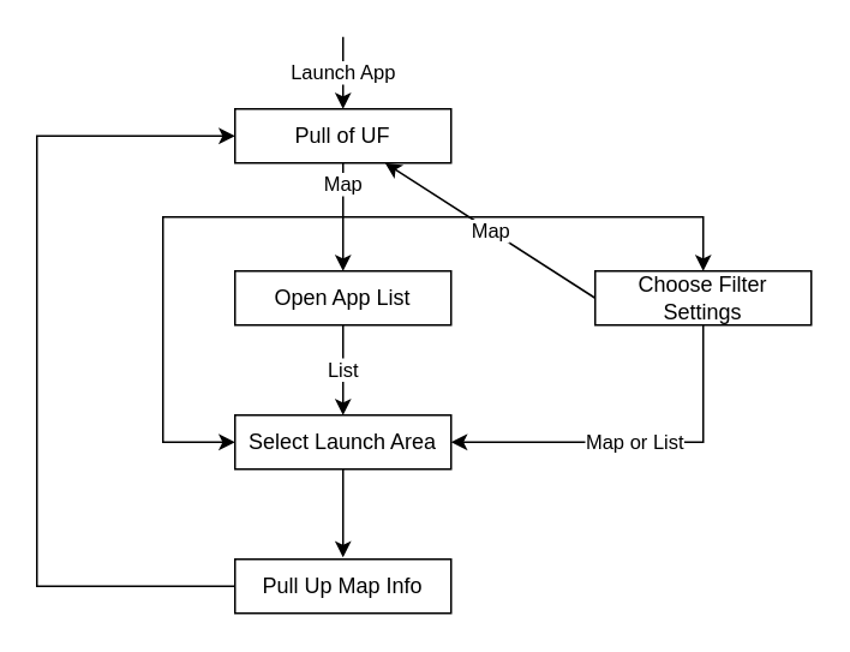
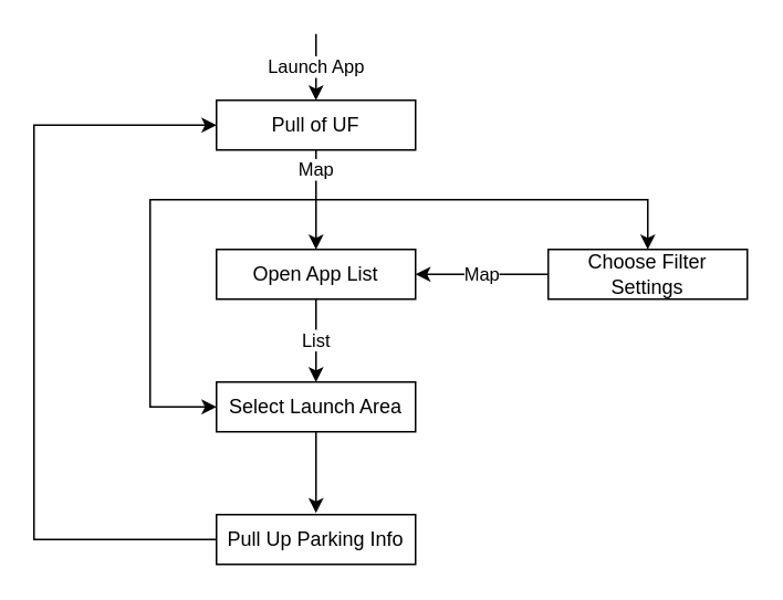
  <mxCell id="0" />
  <mxCell id="1" parent="0" />
  <mxCell id="2" value="Pull of UF" style="rounded=0;whiteSpace=wrap;html=1;" vertex="1" parent="1"><mxGeometry x="130" y="60" width="120" height="30" as="geometry" /></mxCell>
  <mxCell id="3" value="Open App List" style="rounded=0;whiteSpace=wrap;html=1;" vertex="1" parent="1"><mxGeometry x="130" y="150" width="120" height="30" as="geometry" /></mxCell>
  <mxCell id="4" value="Choose Filter Settings" style="rounded=0;whiteSpace=wrap;html=1;" vertex="1" parent="1"><mxGeometry x="330" y="150" width="120" height="30" as="geometry" /></mxCell>
  <mxCell id="5" value="Select Launch Area" style="rounded=0;whiteSpace=wrap;html=1;" vertex="1" parent="1"><mxGeometry x="130" y="230" width="120" height="30" as="geometry" /></mxCell>
- <mxCell id="6" value="Pull Up Map Info" style="rounded=0;whiteSpace=wrap;html=1;" vertex="1" parent="1"><mxGeometry x="130" y="310" width="120" height="30" as="geometry" /></mxCell>
+ <mxCell id="6" value="Pull Up Parking Info" style="rounded=0;whiteSpace=wrap;html=1;" vertex="1" parent="1"><mxGeometry x="130" y="310" width="120" height="30" as="geometry" /></mxCell>
  <mxCell id="7" value="Launch App" style="endArrow=classic;html=1;rounded=0;entryX=0.5;entryY=0;entryDx=0;entryDy=0;" edge="1" parent="1" target="2"><mxGeometry width="50" height="50" relative="1" as="geometry"><mxPoint x="190" y="20" as="sourcePoint" /><mxPoint x="200" y="170" as="targetPoint" /></mxGeometry></mxCell>
  <mxCell id="8" value="Map" style="endArrow=classic;html=1;rounded=0;entryX=0.5;entryY=0;entryDx=0;entryDy=0;exitX=0.5;exitY=1;exitDx=0;exitDy=0;" edge="1" parent="1" source="2" target="3"><mxGeometry x="-0.6" width="50" height="50" relative="1" as="geometry"><mxPoint x="150" y="220" as="sourcePoint" /><mxPoint x="200" y="170" as="targetPoint" /><mxPoint as="offset" /></mxGeometry></mxCell>
  <mxCell id="9" value="" style="endArrow=classic;html=1;rounded=0;entryX=0.5;entryY=0;entryDx=0;entryDy=0;" edge="1" parent="1" target="4"><mxGeometry width="50" height="50" relative="1" as="geometry"><mxPoint x="190" y="120" as="sourcePoint" /><mxPoint x="200" y="170" as="targetPoint" /><Array as="points"><mxPoint x="390" y="120" /></Array></mxGeometry></mxCell>
  <mxCell id="10" value="" style="endArrow=classic;html=1;rounded=0;entryX=0;entryY=0.5;entryDx=0;entryDy=0;" edge="1" parent="1" target="5"><mxGeometry width="50" height="50" relative="1" as="geometry"><mxPoint x="190" y="120" as="sourcePoint" /><mxPoint x="200" y="170" as="targetPoint" /><Array as="points"><mxPoint x="90" y="120" /><mxPoint x="90" y="245" /></Array></mxGeometry></mxCell>
  <mxCell id="11" value="List" style="endArrow=classic;html=1;rounded=0;entryX=0.5;entryY=0;entryDx=0;entryDy=0;exitX=0.5;exitY=1;exitDx=0;exitDy=0;" edge="1" parent="1" source="3" target="5"><mxGeometry width="50" height="50" relative="1" as="geometry"><mxPoint x="150" y="220" as="sourcePoint" /><mxPoint x="200" y="170" as="targetPoint" /></mxGeometry></mxCell>
- <mxCell id="12" value="Map" style="endArrow=classic;html=1;rounded=0;exitX=0;exitY=0.5;exitDx=0;exitDy=0;" edge="1" parent="1" source="4" target="2"><mxGeometry width="50" height="50" relative="1" as="geometry"><mxPoint x="150" y="220" as="sourcePoint" /><mxPoint x="200" y="170" as="targetPoint" /></mxGeometry></mxCell>
- <mxCell id="13" value="Map or List" style="endArrow=classic;html=1;rounded=0;entryX=1;entryY=0.5;entryDx=0;entryDy=0;exitX=0.5;exitY=1;exitDx=0;exitDy=0;" edge="1" parent="1" source="4" target="5"><mxGeometry width="50" height="50" relative="1" as="geometry"><mxPoint x="150" y="220" as="sourcePoint" /><mxPoint x="200" y="170" as="targetPoint" /><Array as="points"><mxPoint x="390" y="245" /></Array></mxGeometry></mxCell>
+ <mxCell id="12" value="Map" style="endArrow=classic;html=1;rounded=0;entryX=1;entryY=0.5;entryDx=0;entryDy=0;exitX=0;exitY=0.5;exitDx=0;exitDy=0;" edge="1" parent="1" source="4" target="3"><mxGeometry width="50" height="50" relative="1" as="geometry"><mxPoint x="150" y="220" as="sourcePoint" /><mxPoint x="200" y="170" as="targetPoint" /></mxGeometry></mxCell>
  <mxCell id="14" value="" style="endArrow=classic;html=1;rounded=0;exitX=0.5;exitY=1;exitDx=0;exitDy=0;" edge="1" parent="1" source="5"><mxGeometry width="50" height="50" relative="1" as="geometry"><mxPoint x="150" y="220" as="sourcePoint" /><mxPoint x="190" y="309" as="targetPoint" /></mxGeometry></mxCell>
  <mxCell id="15" value="" style="endArrow=classic;html=1;rounded=0;entryX=0;entryY=0.5;entryDx=0;entryDy=0;exitX=0;exitY=0.5;exitDx=0;exitDy=0;" edge="1" parent="1" source="6" target="2"><mxGeometry width="50" height="50" relative="1" as="geometry"><mxPoint x="150" y="220" as="sourcePoint" /><mxPoint x="200" y="170" as="targetPoint" /><Array as="points"><mxPoint x="20" y="325" /><mxPoint x="20" y="75" /></Array></mxGeometry></mxCell>
